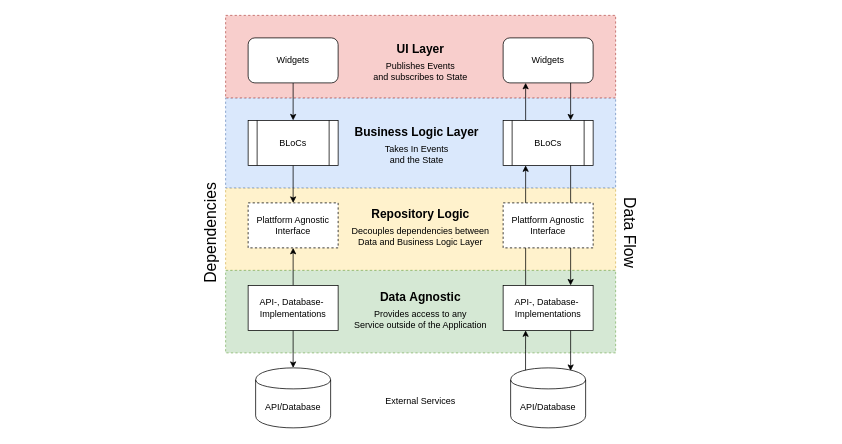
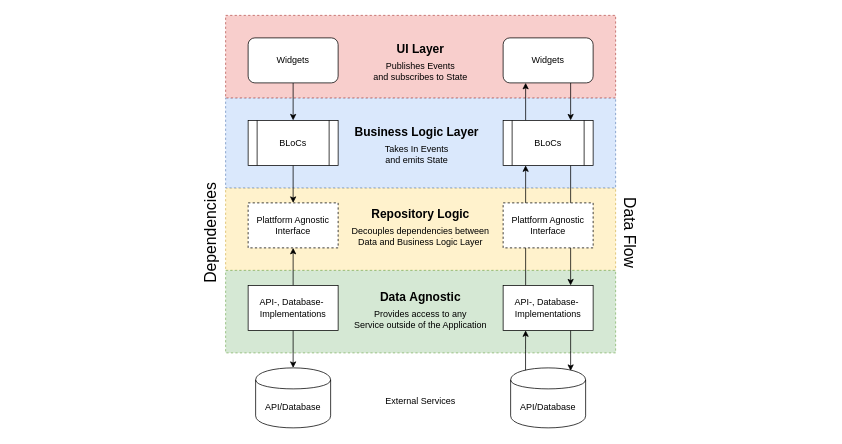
  <mxCell id="0" />
  <mxCell id="1" parent="0" />
  <mxCell id="2" value="" style="rounded=0;whiteSpace=wrap;html=1;fontSize=21;dashed=1;fillColor=#fff2cc;strokeColor=#d6b656;" vertex="1" parent="1"><mxGeometry x="300" y="250" width="520" height="110" as="geometry" /></mxCell>
  <mxCell id="3" value="Repository Logic" style="text;html=1;strokeColor=none;fillColor=none;align=center;verticalAlign=middle;whiteSpace=wrap;rounded=0;fontStyle=1;fontSize=16;" vertex="1" parent="1"><mxGeometry x="450" y="270" width="220" height="30" as="geometry" /></mxCell>
  <mxCell id="4" value="" style="rounded=0;whiteSpace=wrap;html=1;fontSize=21;dashed=1;fillColor=#d5e8d4;strokeColor=#82b366;" parent="1" vertex="1"><mxGeometry x="300" y="360" width="520" height="110" as="geometry" /></mxCell>
  <mxCell id="5" value="" style="rounded=0;whiteSpace=wrap;html=1;fontSize=21;dashed=1;fillColor=#dae8fc;strokeColor=#6c8ebf;" parent="1" vertex="1"><mxGeometry x="300" y="130" width="520" height="120" as="geometry" /></mxCell>
  <mxCell id="6" value="" style="rounded=0;whiteSpace=wrap;html=1;fontSize=21;dashed=1;fillColor=#f8cecc;strokeColor=#b85450;" parent="1" vertex="1"><mxGeometry x="300" y="20" width="520" height="110" as="geometry" /></mxCell>
  <mxCell id="7" style="edgeStyle=orthogonalEdgeStyle;rounded=0;orthogonalLoop=1;jettySize=auto;html=1;exitX=0.5;exitY=1;exitDx=0;exitDy=0;" parent="1" source="8" target="10" edge="1"><mxGeometry relative="1" as="geometry" /></mxCell>
  <mxCell id="8" value="Widgets" style="rounded=1;whiteSpace=wrap;html=1;" parent="1" vertex="1"><mxGeometry x="330" y="50" width="120" height="60" as="geometry" /></mxCell>
  <mxCell id="9" style="edgeStyle=orthogonalEdgeStyle;rounded=0;orthogonalLoop=1;jettySize=auto;html=1;exitX=0.5;exitY=1;exitDx=0;exitDy=0;entryX=0.5;entryY=0;entryDx=0;entryDy=0;" parent="1" source="10" target="11" edge="1"><mxGeometry relative="1" as="geometry" /></mxCell>
  <mxCell id="10" value="BLoCs" style="shape=process;whiteSpace=wrap;html=1;backgroundOutline=1;rounded=0;" parent="1" vertex="1"><mxGeometry x="330" y="160" width="120" height="60" as="geometry" /></mxCell>
  <mxCell id="11" value="Plattform Agnostic Interface" style="rounded=0;whiteSpace=wrap;html=1;dashed=1;" parent="1" vertex="1"><mxGeometry x="330" y="270" width="120" height="60" as="geometry" /></mxCell>
  <mxCell id="12" style="edgeStyle=orthogonalEdgeStyle;rounded=0;orthogonalLoop=1;jettySize=auto;html=1;exitX=0.5;exitY=0;exitDx=0;exitDy=0;entryX=0.5;entryY=1;entryDx=0;entryDy=0;" parent="1" source="14" target="11" edge="1"><mxGeometry relative="1" as="geometry" /></mxCell>
  <mxCell id="13" style="edgeStyle=orthogonalEdgeStyle;rounded=0;orthogonalLoop=1;jettySize=auto;html=1;exitX=0.5;exitY=1;exitDx=0;exitDy=0;entryX=0.5;entryY=0;entryDx=0;entryDy=0;" parent="1" source="14" target="18" edge="1"><mxGeometry relative="1" as="geometry" /></mxCell>
  <mxCell id="14" value="API-, Database-&amp;nbsp;&lt;br&gt;Implementations" style="rounded=0;whiteSpace=wrap;html=1;" parent="1" vertex="1"><mxGeometry x="330" y="380" width="120" height="60" as="geometry" /></mxCell>
  <mxCell id="15" value="UI Layer" style="text;html=1;strokeColor=none;fillColor=none;align=center;verticalAlign=middle;whiteSpace=wrap;rounded=0;fontStyle=1;fontSize=16;" parent="1" vertex="1"><mxGeometry x="450" y="50" width="220" height="30" as="geometry" /></mxCell>
  <mxCell id="16" value="Business Logic Layer" style="text;html=1;strokeColor=none;fillColor=none;align=center;verticalAlign=middle;whiteSpace=wrap;rounded=0;fontStyle=1;fontSize=16;" parent="1" vertex="1"><mxGeometry x="450" y="160" width="210" height="30" as="geometry" /></mxCell>
  <mxCell id="17" value="Data&amp;nbsp;Agnostic" style="text;html=1;strokeColor=none;fillColor=none;align=center;verticalAlign=middle;whiteSpace=wrap;rounded=0;fontStyle=1;fontSize=16;" parent="1" vertex="1"><mxGeometry x="450" y="380" width="220" height="30" as="geometry" /></mxCell>
  <mxCell id="18" value="API/Database" style="shape=cylinder;whiteSpace=wrap;html=1;boundedLbl=1;backgroundOutline=1;" parent="1" vertex="1"><mxGeometry x="340" y="490" width="100" height="80" as="geometry" /></mxCell>
  <mxCell id="19" style="edgeStyle=orthogonalEdgeStyle;rounded=0;orthogonalLoop=1;jettySize=auto;html=1;exitX=0.75;exitY=1;exitDx=0;exitDy=0;entryX=0.75;entryY=0;entryDx=0;entryDy=0;" parent="1" source="20" target="23" edge="1"><mxGeometry relative="1" as="geometry" /></mxCell>
  <mxCell id="20" value="Widgets" style="rounded=1;whiteSpace=wrap;html=1;" parent="1" vertex="1"><mxGeometry x="670" y="50" width="120" height="60" as="geometry" /></mxCell>
  <mxCell id="21" style="edgeStyle=orthogonalEdgeStyle;rounded=0;orthogonalLoop=1;jettySize=auto;html=1;exitX=0.75;exitY=1;exitDx=0;exitDy=0;entryX=0.75;entryY=0;entryDx=0;entryDy=0;" parent="1" source="23" target="26" edge="1"><mxGeometry relative="1" as="geometry" /></mxCell>
  <mxCell id="22" style="edgeStyle=orthogonalEdgeStyle;rounded=0;orthogonalLoop=1;jettySize=auto;html=1;exitX=0.25;exitY=0;exitDx=0;exitDy=0;entryX=0.25;entryY=1;entryDx=0;entryDy=0;" parent="1" source="23" target="20" edge="1"><mxGeometry relative="1" as="geometry" /></mxCell>
  <mxCell id="23" value="BLoCs" style="shape=process;whiteSpace=wrap;html=1;backgroundOutline=1;rounded=0;" parent="1" vertex="1"><mxGeometry x="670" y="160" width="120" height="60" as="geometry" /></mxCell>
  <mxCell id="24" style="edgeStyle=orthogonalEdgeStyle;rounded=0;orthogonalLoop=1;jettySize=auto;html=1;exitX=0.75;exitY=1;exitDx=0;exitDy=0;" parent="1" source="26" edge="1"><mxGeometry relative="1" as="geometry"><mxPoint x="760" y="494" as="targetPoint" /></mxGeometry></mxCell>
  <mxCell id="25" style="edgeStyle=orthogonalEdgeStyle;rounded=0;orthogonalLoop=1;jettySize=auto;html=1;exitX=0.25;exitY=0;exitDx=0;exitDy=0;entryX=0.25;entryY=1;entryDx=0;entryDy=0;" parent="1" source="26" target="23" edge="1"><mxGeometry relative="1" as="geometry" /></mxCell>
  <mxCell id="26" value="API-, Database-&amp;nbsp;&lt;br&gt;Implementations" style="rounded=0;whiteSpace=wrap;html=1;" parent="1" vertex="1"><mxGeometry x="670" y="380" width="120" height="60" as="geometry" /></mxCell>
  <mxCell id="27" style="edgeStyle=orthogonalEdgeStyle;rounded=0;orthogonalLoop=1;jettySize=auto;html=1;exitX=0.199;exitY=0.049;exitDx=0;exitDy=0;exitPerimeter=0;entryX=0.25;entryY=1;entryDx=0;entryDy=0;" parent="1" source="28" target="26" edge="1"><mxGeometry relative="1" as="geometry" /></mxCell>
  <mxCell id="28" value="API/Database" style="shape=cylinder;whiteSpace=wrap;html=1;boundedLbl=1;backgroundOutline=1;" parent="1" vertex="1"><mxGeometry x="680" y="490" width="100" height="80" as="geometry" /></mxCell>
  <mxCell id="29" value="Plattform Agnostic Interface" style="rounded=0;whiteSpace=wrap;html=1;dashed=1;" parent="1" vertex="1"><mxGeometry x="670" y="270" width="120" height="60" as="geometry" /></mxCell>
  <mxCell id="30" value="Dependencies&lt;br style=&quot;font-size: 21px;&quot;&gt;&amp;nbsp;" style="text;html=1;strokeColor=none;fillColor=none;align=center;verticalAlign=top;whiteSpace=wrap;rounded=0;rotation=-90;fontSize=21;" parent="1" vertex="1"><mxGeometry x="20" y="290" width="520" height="40" as="geometry" /></mxCell>
  <mxCell id="31" value="Data Flow" style="text;html=1;strokeColor=none;fillColor=none;align=center;verticalAlign=middle;whiteSpace=wrap;rounded=0;rotation=90;fontSize=21;" parent="1" vertex="1"><mxGeometry x="580" y="290" width="520" height="40" as="geometry" /></mxCell>
  <mxCell id="32" value="&lt;span style=&quot;font-size: 12px&quot;&gt;External Services&lt;br&gt;&lt;/span&gt;" style="text;html=1;strokeColor=none;fillColor=none;align=center;verticalAlign=middle;whiteSpace=wrap;rounded=0;dashed=1;fontSize=21;" parent="1" vertex="1"><mxGeometry x="440" y="520" width="240" height="20" as="geometry" /></mxCell>
  <mxCell id="33" value="Decouples dependencies between &lt;br&gt;Data and Business Logic Layer" style="text;html=1;strokeColor=none;fillColor=none;align=center;verticalAlign=middle;whiteSpace=wrap;rounded=0;" vertex="1" parent="1"><mxGeometry x="450" y="300" width="220" height="30" as="geometry" /></mxCell>
  <mxCell id="34" value="Publishes Events &lt;br&gt;and subscribes to State" style="text;html=1;strokeColor=none;fillColor=none;align=center;verticalAlign=middle;whiteSpace=wrap;rounded=0;" vertex="1" parent="1"><mxGeometry x="450" y="80" width="220" height="30" as="geometry" /></mxCell>
- <mxCell id="35" value="Takes In Events &lt;br&gt;and the State" style="text;html=1;strokeColor=none;fillColor=none;align=center;verticalAlign=middle;whiteSpace=wrap;rounded=0;" vertex="1" parent="1"><mxGeometry x="450" y="190" width="210" height="30" as="geometry" /></mxCell>
+ <mxCell id="35" value="Takes In Events &lt;br&gt;and emits State" style="text;html=1;strokeColor=none;fillColor=none;align=center;verticalAlign=middle;whiteSpace=wrap;rounded=0;" vertex="1" parent="1"><mxGeometry x="450" y="190" width="210" height="30" as="geometry" /></mxCell>
  <mxCell id="36" value="Provides access to any &lt;br&gt;Service outside of the Application" style="text;html=1;strokeColor=none;fillColor=none;align=center;verticalAlign=middle;whiteSpace=wrap;rounded=0;" vertex="1" parent="1"><mxGeometry x="450" y="410" width="220" height="30" as="geometry" /></mxCell>
